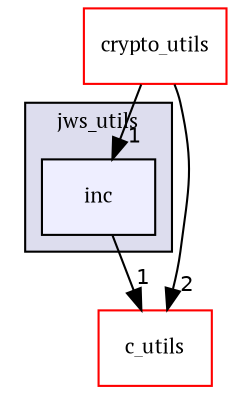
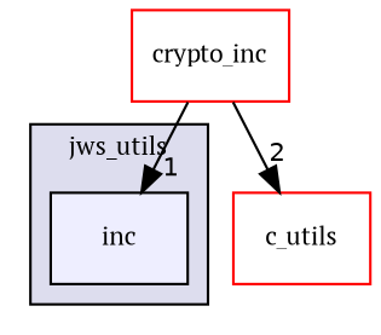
  digraph {
    compound=true
    fontname="PT Serif"
    node [fillcolor=white fontname="PT Serif" fontsize=10 shape=box style=filled color=red]
    edge [fontname="PT Serif" headlabel=1 labeldistance=1.5 labelfontname=Helvetica labelfontsize=10]
    n1 [fillcolor="#eeeeff" label=inc pencolor=black color=""]
    n2 [label=c_utils]
-   n3 [label=crypto_utils]
+   n3 [label=crypto_inc]
    subgraph cluster_1 {
      bgcolor="#ddddee"
      fontsize=10
      label=jws_utils
      pencolor=black
      n1
    }
-   n1 -> n2
    n3 -> n1
    n3 -> n2 [headlabel=2]
  }
